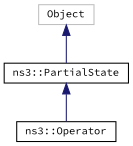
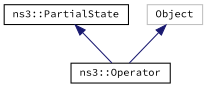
  digraph {
    fontname="Source Code Pro"
    node [color=black fillcolor=white fontname="Source Code Pro" fontsize=10 shape=record style=filled]
    edge [color=midnightblue dir=back fontname="Source Code Pro" fontsize=10 labelfontname=Helvetica labelfontsize=10 style=solid]
    n1 [height=0.2 label="ns3::Operator" width=0.4]
    n2 [height=0.2 label="ns3::PartialState" width=0.4]
    n3 [color=grey75 height=0.2 label=Object width=0.4]
    n2 -> n1
-   n3 -> n2
+   n3 -> n1
  }
